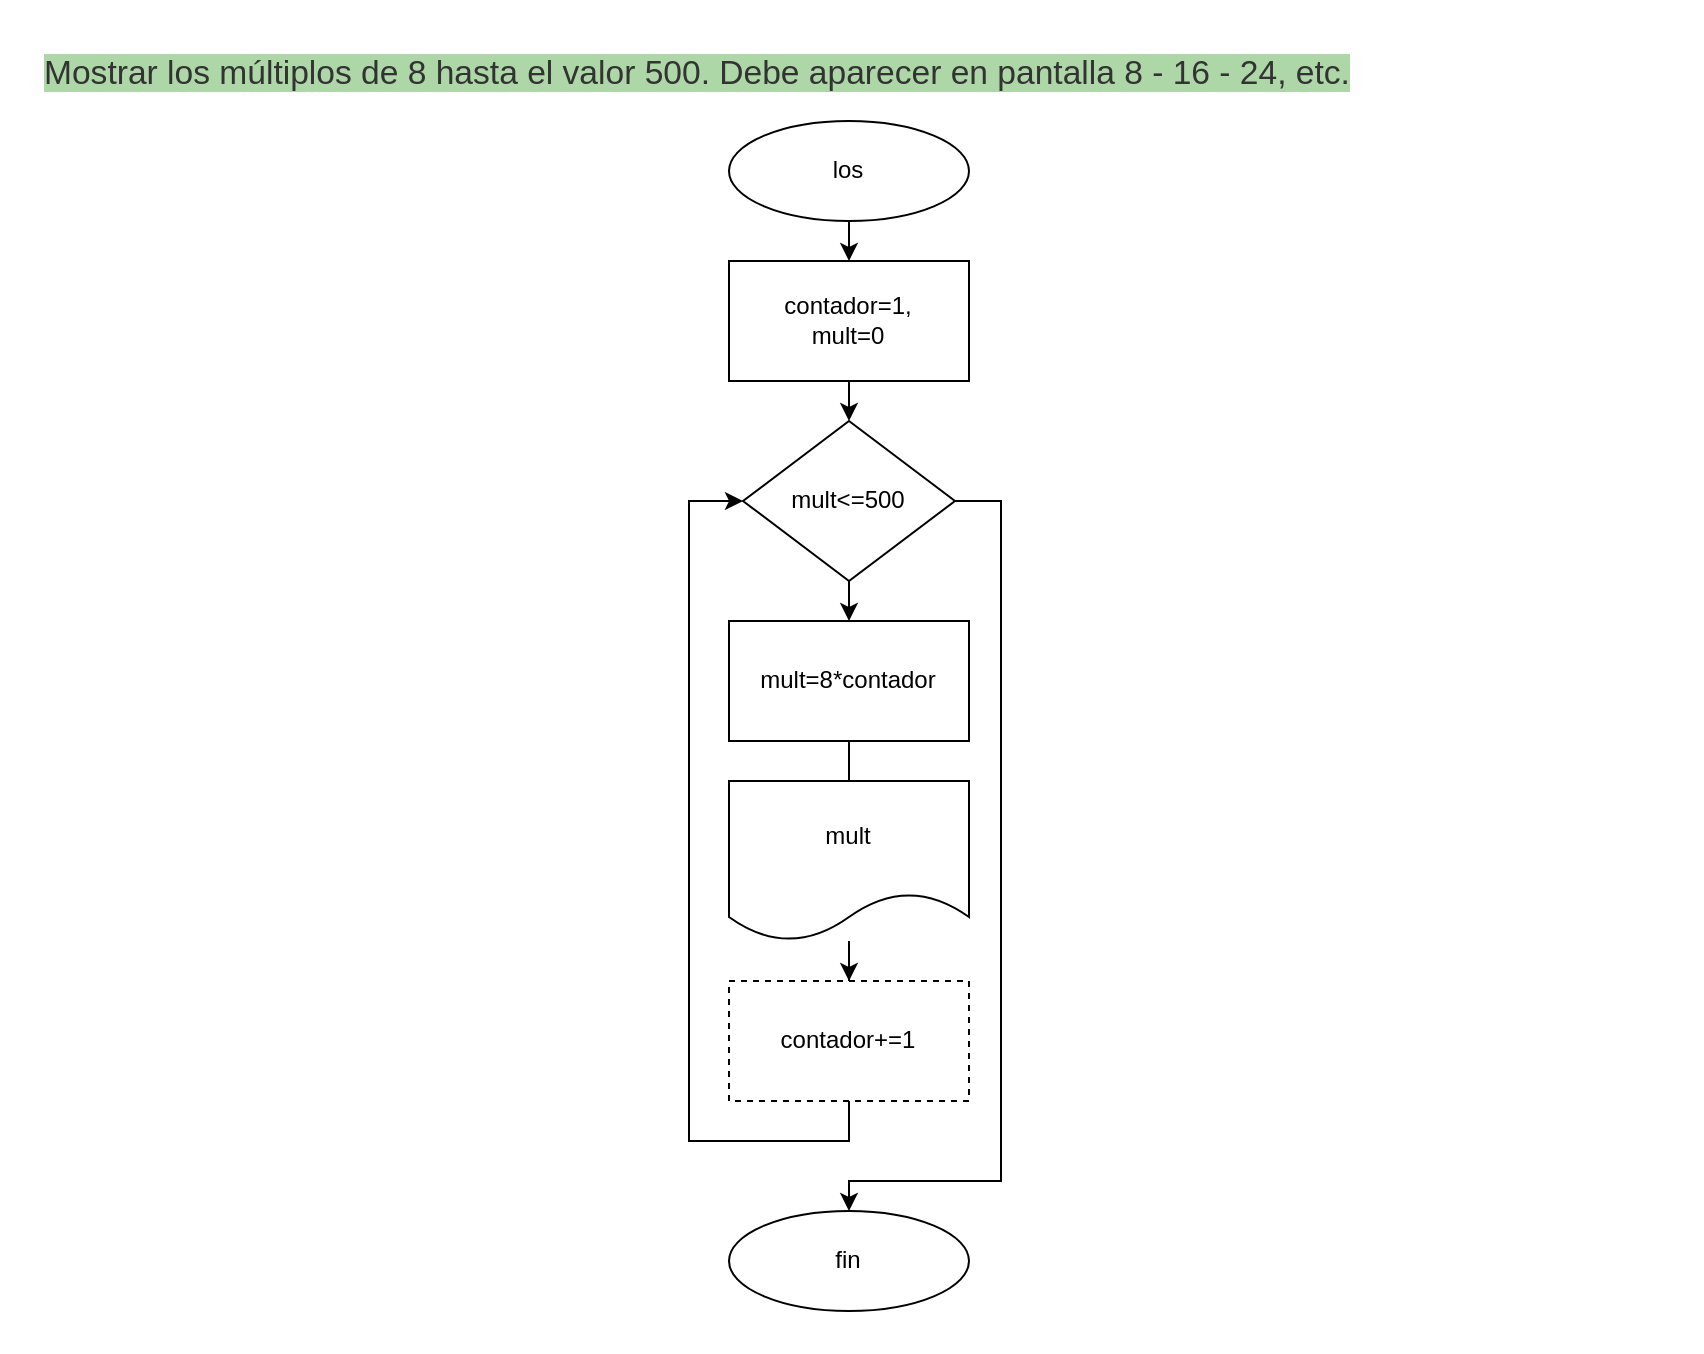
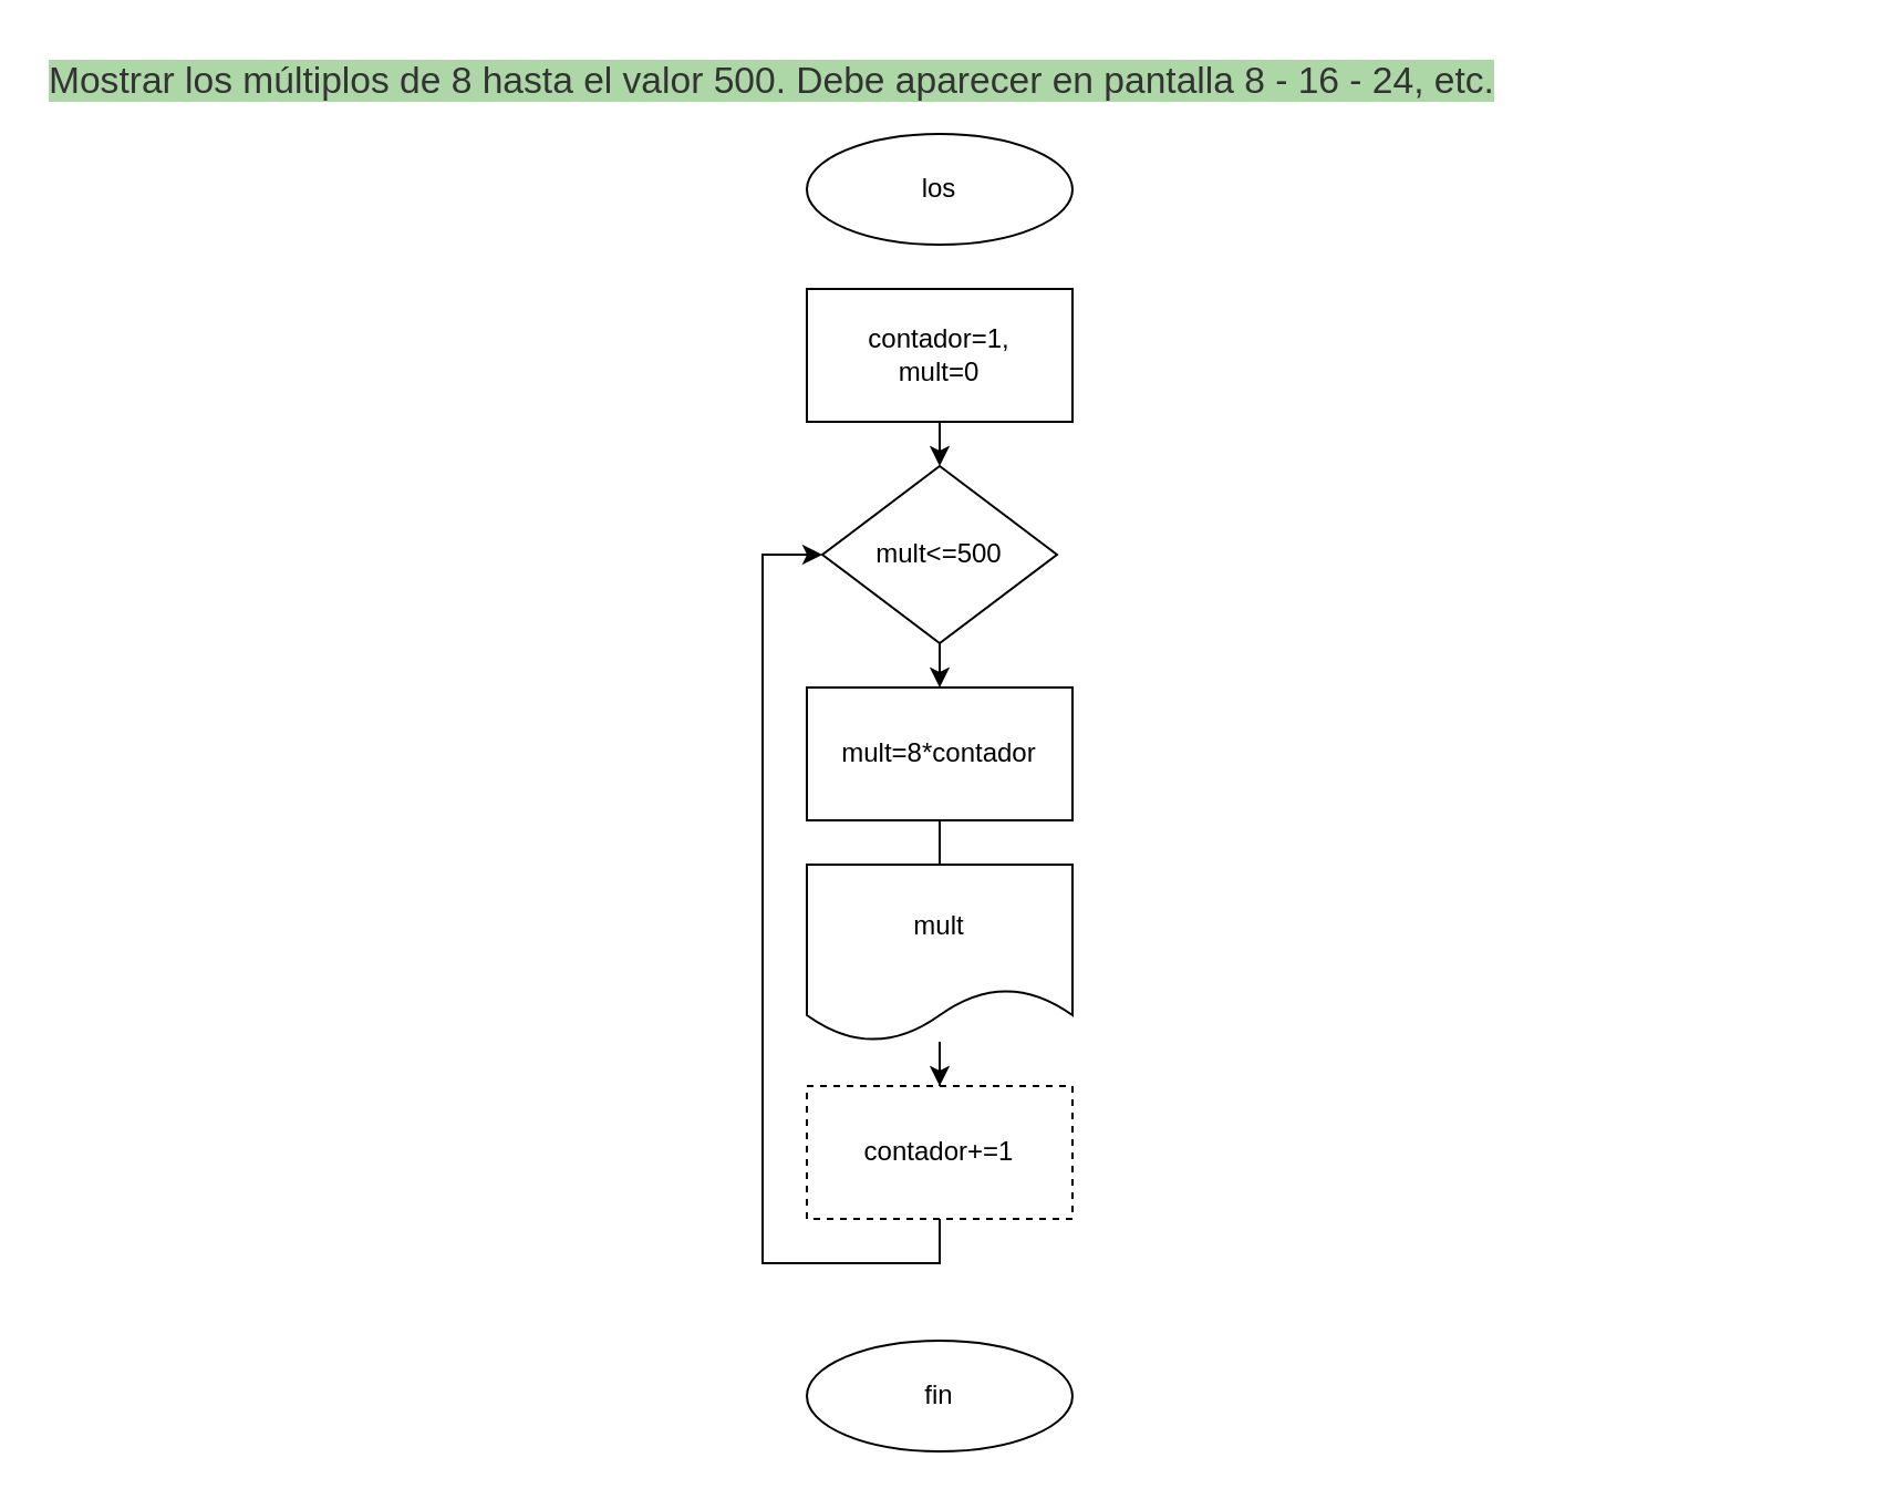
  <mxCell id="0" />
  <mxCell id="1" parent="0" />
  <mxCell id="2" value="&lt;span style=&quot;color: rgb(51, 51, 51); font-family: sans-serif, arial; font-size: 16.8px; font-style: normal; font-variant-ligatures: normal; font-variant-caps: normal; font-weight: 400; letter-spacing: normal; orphans: 2; text-align: left; text-indent: 0px; text-transform: none; widows: 2; word-spacing: 0px; -webkit-text-stroke-width: 0px; background-color: rgb(174, 215, 168); text-decoration-thickness: initial; text-decoration-style: initial; text-decoration-color: initial; float: none; display: inline !important;&quot;&gt;Mostrar los múltiplos de 8 hasta el valor 500. Debe aparecer en pantalla 8 - 16 - 24, etc.&lt;/span&gt;" style="text;whiteSpace=wrap;html=1;" vertex="1" parent="1"><mxGeometry x="20" width="810" height="30" as="geometry" y="20" /></mxCell>
- <mxCell id="3" style="edgeStyle=orthogonalEdgeStyle;rounded=0;orthogonalLoop=1;jettySize=auto;html=1;exitX=0.5;exitY=1;exitDx=0;exitDy=0;entryX=0.5;entryY=0;entryDx=0;entryDy=0;" edge="1" parent="1" source="4" target="6"><mxGeometry relative="1" as="geometry" /></mxCell>
  <mxCell id="4" value="los" style="ellipse;whiteSpace=wrap;html=1;" vertex="1" parent="1"><mxGeometry x="364" y="60" width="120" height="50" as="geometry" /></mxCell>
  <mxCell id="5" style="edgeStyle=orthogonalEdgeStyle;rounded=0;orthogonalLoop=1;jettySize=auto;html=1;exitX=0.5;exitY=1;exitDx=0;exitDy=0;entryX=0.5;entryY=0;entryDx=0;entryDy=0;" edge="1" parent="1" source="6" target="9"><mxGeometry relative="1" as="geometry" /></mxCell>
  <mxCell id="6" value="contador=1,&lt;br&gt;mult=0" style="rounded=0;whiteSpace=wrap;html=1;" vertex="1" parent="1"><mxGeometry x="364" y="130" width="120" height="60" as="geometry" /></mxCell>
  <mxCell id="7" style="edgeStyle=orthogonalEdgeStyle;rounded=0;orthogonalLoop=1;jettySize=auto;html=1;exitX=0.5;exitY=1;exitDx=0;exitDy=0;entryX=0.5;entryY=0;entryDx=0;entryDy=0;" edge="1" parent="1" source="9" target="11"><mxGeometry relative="1" as="geometry" /></mxCell>
- <mxCell id="8" style="edgeStyle=orthogonalEdgeStyle;rounded=0;orthogonalLoop=1;jettySize=auto;html=1;exitX=1;exitY=0.5;exitDx=0;exitDy=0;entryX=0.5;entryY=0;entryDx=0;entryDy=0;" edge="1" parent="1" source="9" target="16"><mxGeometry relative="1" as="geometry"><Array as="points"><mxPoint x="500" y="250" /><mxPoint x="500" y="590" /><mxPoint x="424" y="590" /></Array></mxGeometry></mxCell>
  <mxCell id="9" value="mult&amp;lt;=500" style="rhombus;whiteSpace=wrap;html=1;" vertex="1" parent="1"><mxGeometry x="371" y="210" width="106" height="80" as="geometry" /></mxCell>
  <mxCell id="10" style="edgeStyle=orthogonalEdgeStyle;rounded=0;orthogonalLoop=1;jettySize=auto;html=1;exitX=0.5;exitY=1;exitDx=0;exitDy=0;entryX=0.5;entryY=0;entryDx=0;entryDy=0;endArrow=none;" edge="1" parent="1" source="11" target="13"><mxGeometry relative="1" as="geometry" /></mxCell>
  <mxCell id="11" value="mult=8*contador" style="rounded=0;whiteSpace=wrap;html=1;" vertex="1" parent="1"><mxGeometry x="364" y="310" width="120" height="60" as="geometry" /></mxCell>
  <mxCell id="12" style="edgeStyle=orthogonalEdgeStyle;rounded=0;orthogonalLoop=1;jettySize=auto;html=1;entryX=0.5;entryY=0;entryDx=0;entryDy=0;" edge="1" parent="1" source="13" target="15"><mxGeometry relative="1" as="geometry" /></mxCell>
  <mxCell id="13" value="mult" style="shape=document;whiteSpace=wrap;html=1;boundedLbl=1;" vertex="1" parent="1"><mxGeometry x="364" y="390" width="120" height="80" as="geometry" /></mxCell>
  <mxCell id="14" style="edgeStyle=orthogonalEdgeStyle;rounded=0;orthogonalLoop=1;jettySize=auto;html=1;entryX=0;entryY=0.5;entryDx=0;entryDy=0;" edge="1" parent="1" source="15" target="9"><mxGeometry relative="1" as="geometry"><Array as="points"><mxPoint x="424" y="570" /><mxPoint x="344" y="570" /><mxPoint x="344" y="250" /></Array></mxGeometry></mxCell>
  <mxCell id="15" value="contador+=1" style="rounded=0;whiteSpace=wrap;html=1;dashed=1;" vertex="1" parent="1"><mxGeometry x="364" y="490" width="120" height="60" as="geometry" /></mxCell>
  <mxCell id="16" value="fin" style="ellipse;whiteSpace=wrap;html=1;" vertex="1" parent="1"><mxGeometry x="364" y="605" width="120" height="50" as="geometry" /></mxCell>
